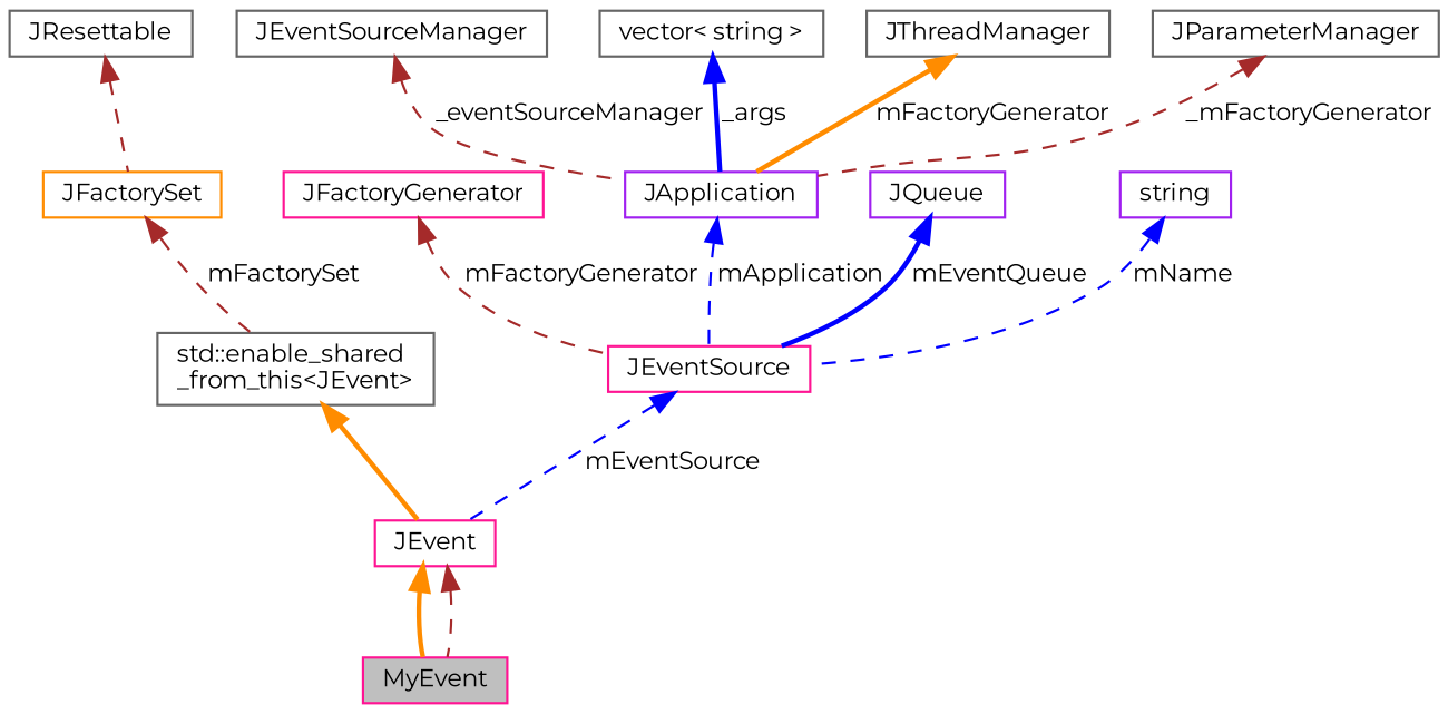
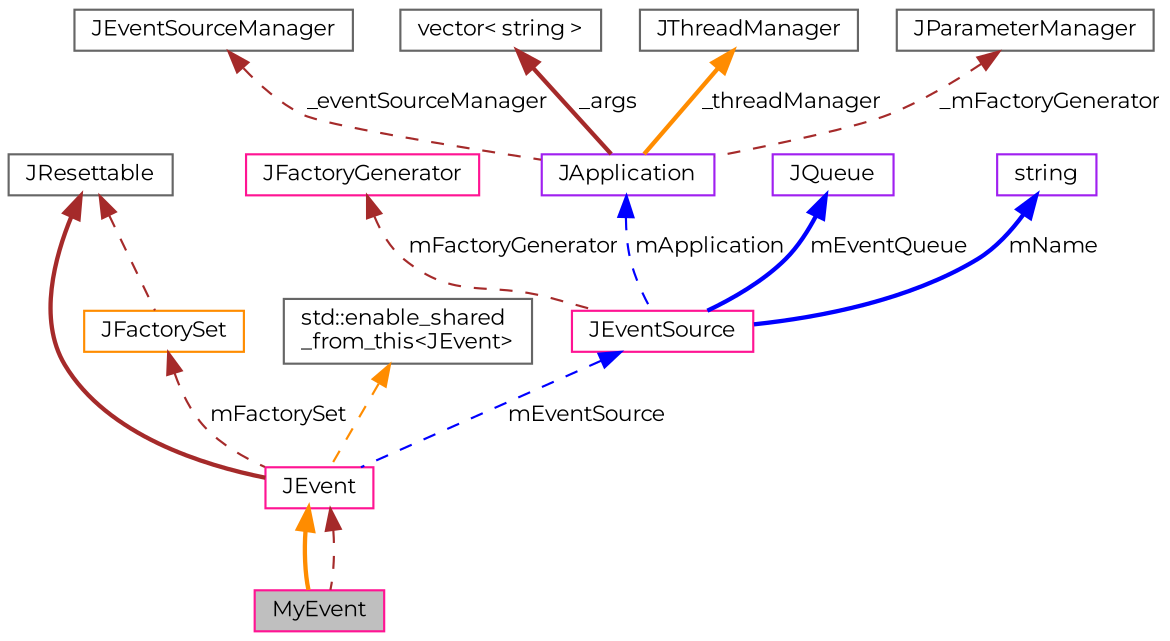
  digraph {
    fontname=Montserrat
    node [color=gray40 fillcolor=white fontname=Montserrat fontsize=10 shape=record style=filled]
    edge [color=brown dir=back fontname=Montserrat fontsize=10 labelfontname=Helvetica labelfontsize=10 style=dashed]
    n1 [color=deeppink fillcolor=grey75 fontcolor=black height=0.2 label=MyEvent width=0.4]
    n2 [color=deeppink height=0.2 label=JEvent width=0.4]
    n3 [height=0.2 label=JResettable width=0.4]
    n4 [color=darkorange height=0.2 label=JFactorySet width=0.4]
    n5 [height=0.2 label="std::enable_shared\l_from_this\<JEvent\>" width=0.4]
    n6 [color=deeppink height=0.2 label=JEventSource width=0.4]
    n7 [color=deeppink height=0.2 label=JFactoryGenerator width=0.4]
    n8 [color=purple height=0.2 label=JApplication width=0.4]
    n9 [height=0.2 label=JEventSourceManager width=0.4]
    n10 [height=0.2 label="vector\< string \>" width=0.4]
    n11 [height=0.2 label=JThreadManager width=0.4]
    n12 [height=0.2 label=JParameterManager width=0.4]
    n13 [color=purple height=0.2 label=JQueue width=0.4]
    n14 [color=purple height=0.2 label=string width=0.4]
    n2 -> n1 [color=darkorange style=bold]
    n2 -> n1
+   n3 -> n2 [style=bold]
    n3 -> n4
-   n4 -> n5 [label=" mFactorySet"]
-   n5 -> n2 [color=darkorange style=bold]
+   n4 -> n2 [label=" mFactorySet"]
+   n5 -> n2 [color=darkorange]
    n6 -> n2 [color=blue label=" mEventSource"]
    n7 -> n6 [label=" mFactoryGenerator"]
    n8 -> n6 [color=blue label=" mApplication"]
    n9 -> n8 [label=" _eventSourceManager"]
-   n10 -> n8 [color=blue label=" _args" style=bold]
-   n11 -> n8 [color=darkorange label=" mFactoryGenerator" style=bold]
+   n10 -> n8 [label=" _args" style=bold]
+   n11 -> n8 [color=darkorange label=" _threadManager" style=bold]
    n12 -> n8 [label=" _mFactoryGenerator"]
    n13 -> n6 [color=blue label=" mEventQueue" style=bold]
-   n14 -> n6 [color=blue label=" mName"]
+   n14 -> n6 [color=blue label=" mName" style=bold]
  }
